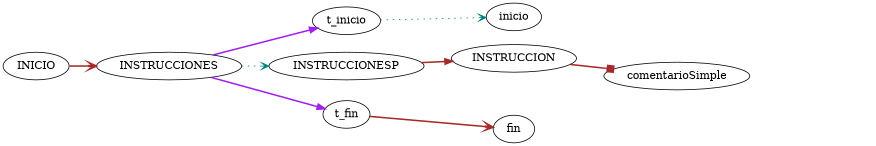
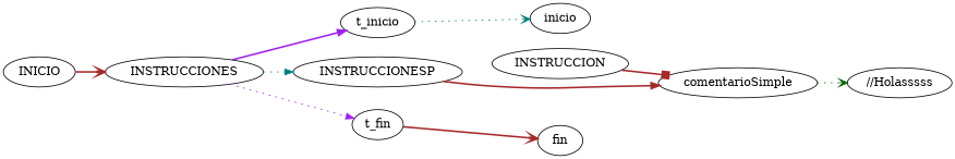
  digraph {
    rankdir=LR
    edge [arrowhead=vee color=brown style=bold]
    n1 [label=INICIO]
    n2 [label=INSTRUCCIONES]
    n3 [label=t_inicio]
    n4 [label=INSTRUCCIONESP]
    n5 [label=t_fin]
    n6 [label=inicio]
    n7 [label=INSTRUCCION]
    n8 [label=fin]
    n9 [label=comentarioSimple]
+   n10 [label="//Holasssss"]
    n1 -> n2
    n2 -> n3 [arrowhead=normal color=purple]
-   n2 -> n4 [color=teal style=dotted]
-   n2 -> n5 [arrowhead=normal color=purple]
+   n2 -> n4 [arrowhead=normal color=teal style=dotted]
+   n2 -> n5 [arrowhead=normal color=purple style=dotted]
    n3 -> n6 [color=teal style=dotted]
-   n4 -> n7 [arrowhead=normal]
+   n4 -> n9 [arrowhead=normal]
    n5 -> n8
    n7 -> n9 [arrowhead=box]
+   n9 -> n10 [color=darkgreen style=dotted]
  }
